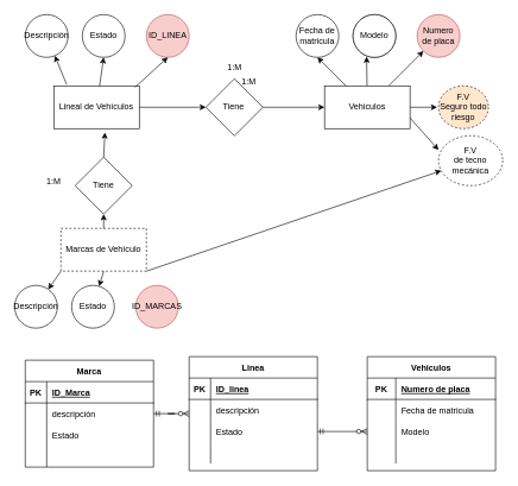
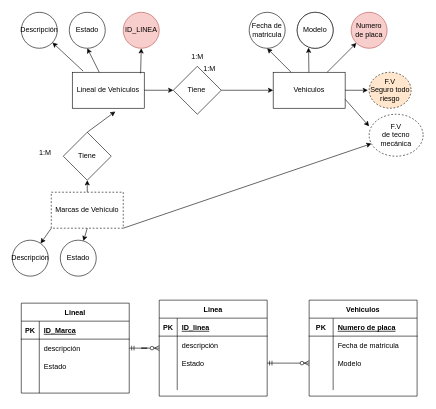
  <mxCell id="0" />
  <mxCell id="1" parent="0" />
  <mxCell id="2" value="Tiene&amp;nbsp;" style="rhombus;whiteSpace=wrap;html=1;" vertex="1" parent="1"><mxGeometry x="288.5" y="110" width="80" height="80" as="geometry" /></mxCell>
  <mxCell id="3" value="Tiene" style="rhombus;whiteSpace=wrap;html=1;" vertex="1" parent="1"><mxGeometry x="105" y="220" width="80" height="80" as="geometry" /></mxCell>
  <mxCell id="4" value="Estado" style="ellipse;whiteSpace=wrap;html=1;aspect=fixed;" vertex="1" parent="1"><mxGeometry x="115" y="20" width="60" height="60" as="geometry" /></mxCell>
  <mxCell id="5" value="ID_LINEA" style="ellipse;whiteSpace=wrap;html=1;aspect=fixed;fillColor=#f8cecc;strokeColor=#b85450;" vertex="1" parent="1"><mxGeometry x="205" y="20" width="60" height="60" as="geometry" /></mxCell>
  <mxCell id="6" value="Descripción" style="ellipse;whiteSpace=wrap;html=1;aspect=fixed;" vertex="1" parent="1"><mxGeometry x="35" y="20" width="60" height="60" as="geometry" /></mxCell>
- <mxCell id="7" value="Lineal de Vehículos" style="rounded=0;whiteSpace=wrap;html=1;" vertex="1" parent="1"><mxGeometry x="75" y="120" width="120" height="60" as="geometry" /></mxCell>
+ <mxCell id="7" value="Lineal de Vehículos" style="rounded=0;whiteSpace=wrap;html=1;" vertex="1" parent="1"><mxGeometry x="120" y="120" width="120" height="60" as="geometry" /></mxCell>
  <mxCell id="8" value="Marcas de Vehículo" style="rounded=0;whiteSpace=wrap;html=1;dashed=1;" vertex="1" parent="1"><mxGeometry x="85" y="320" width="120" height="60" as="geometry" /></mxCell>
  <mxCell id="9" value="Estado" style="ellipse;whiteSpace=wrap;html=1;aspect=fixed;" vertex="1" parent="1"><mxGeometry x="100" y="400" width="60" height="60" as="geometry" /></mxCell>
- <mxCell id="10" value="ID_MARCAS" style="ellipse;whiteSpace=wrap;html=1;aspect=fixed;fillColor=#f8cecc;strokeColor=#b85450;" vertex="1" parent="1"><mxGeometry x="190" y="400" width="60" height="60" as="geometry" /></mxCell>
  <mxCell id="11" value="Descripción" style="ellipse;whiteSpace=wrap;html=1;aspect=fixed;" vertex="1" parent="1"><mxGeometry x="20" y="400" width="60" height="60" as="geometry" /></mxCell>
  <mxCell id="12" value="Modelo" style="ellipse;whiteSpace=wrap;html=1;aspect=fixed;" vertex="1" parent="1"><mxGeometry x="495" y="20" width="60" height="60" as="geometry" /></mxCell>
  <mxCell id="13" value="Numero de placa" style="ellipse;whiteSpace=wrap;html=1;aspect=fixed;fillColor=#f8cecc;strokeColor=#b85450;" vertex="1" parent="1"><mxGeometry x="585" y="20" width="60" height="60" as="geometry" /></mxCell>
  <mxCell id="14" value="Fecha de matricula" style="ellipse;whiteSpace=wrap;html=1;aspect=fixed;" vertex="1" parent="1"><mxGeometry x="415" y="20" width="60" height="60" as="geometry" /></mxCell>
  <mxCell id="15" value="Vehiculos" style="rounded=0;whiteSpace=wrap;html=1;" vertex="1" parent="1"><mxGeometry x="455" y="120" width="120" height="60" as="geometry" /></mxCell>
  <mxCell id="16" value="Modelo" style="ellipse;whiteSpace=wrap;html=1;aspect=fixed;" vertex="1" parent="1"><mxGeometry x="495" y="20" width="60" height="60" as="geometry" /></mxCell>
  <mxCell id="17" value="" style="endArrow=classic;html=1;rounded=0;exitX=0.95;exitY=0.033;exitDx=0;exitDy=0;exitPerimeter=0;entryX=0.5;entryY=1;entryDx=0;entryDy=0;" edge="1" parent="1" source="7" target="5"><mxGeometry width="50" height="50" relative="1" as="geometry"><mxPoint x="315" y="230" as="sourcePoint" /><mxPoint x="365" y="180" as="targetPoint" /></mxGeometry></mxCell>
  <mxCell id="18" value="" style="endArrow=classic;html=1;rounded=0;entryX=0.5;entryY=1;entryDx=0;entryDy=0;" edge="1" parent="1" source="7" target="4"><mxGeometry width="50" height="50" relative="1" as="geometry"><mxPoint x="315" y="230" as="sourcePoint" /><mxPoint x="365" y="180" as="targetPoint" /></mxGeometry></mxCell>
  <mxCell id="19" value="" style="endArrow=classic;html=1;rounded=0;exitX=0.15;exitY=-0.033;exitDx=0;exitDy=0;exitPerimeter=0;" edge="1" parent="1" source="7" target="6"><mxGeometry width="50" height="50" relative="1" as="geometry"><mxPoint x="315" y="230" as="sourcePoint" /><mxPoint x="365" y="180" as="targetPoint" /></mxGeometry></mxCell>
  <mxCell id="20" value="" style="endArrow=classic;html=1;rounded=0;exitX=0.75;exitY=0;exitDx=0;exitDy=0;" edge="1" parent="1" source="15" target="13"><mxGeometry width="50" height="50" relative="1" as="geometry"><mxPoint x="315" y="230" as="sourcePoint" /><mxPoint x="365" y="180" as="targetPoint" /></mxGeometry></mxCell>
  <mxCell id="21" value="" style="endArrow=classic;html=1;rounded=0;entryX=0.317;entryY=0.983;entryDx=0;entryDy=0;entryPerimeter=0;" edge="1" parent="1" source="15" target="16"><mxGeometry width="50" height="50" relative="1" as="geometry"><mxPoint x="315" y="230" as="sourcePoint" /><mxPoint x="365" y="180" as="targetPoint" /></mxGeometry></mxCell>
  <mxCell id="22" value="" style="endArrow=classic;html=1;rounded=0;" edge="1" parent="1" source="15"><mxGeometry width="50" height="50" relative="1" as="geometry"><mxPoint x="395" y="130" as="sourcePoint" /><mxPoint x="445" y="80" as="targetPoint" /></mxGeometry></mxCell>
  <mxCell id="23" value="" style="endArrow=classic;html=1;rounded=0;entryX=-0.033;entryY=0.667;entryDx=0;entryDy=0;entryPerimeter=0;" edge="1" parent="1" source="15"><mxGeometry width="50" height="50" relative="1" as="geometry"><mxPoint x="315" y="230" as="sourcePoint" /><mxPoint x="613.02" y="150.02" as="targetPoint" /></mxGeometry></mxCell>
  <mxCell id="24" value="" style="endArrow=classic;html=1;rounded=0;entryX=0;entryY=0.333;entryDx=0;entryDy=0;entryPerimeter=0;exitX=1;exitY=0.75;exitDx=0;exitDy=0;" edge="1" parent="1" source="15"><mxGeometry width="50" height="50" relative="1" as="geometry"><mxPoint x="315" y="230" as="sourcePoint" /><mxPoint x="615" y="209.98" as="targetPoint" /></mxGeometry></mxCell>
  <mxCell id="25" value="" style="endArrow=classic;html=1;rounded=0;exitX=1;exitY=1;exitDx=0;exitDy=0;" edge="1" parent="1" source="8" target="35"><mxGeometry width="50" height="50" relative="1" as="geometry"><mxPoint x="315" y="340" as="sourcePoint" /><mxPoint x="365" y="290" as="targetPoint" /></mxGeometry></mxCell>
  <mxCell id="26" value="" style="endArrow=classic;html=1;rounded=0;exitX=0.5;exitY=1;exitDx=0;exitDy=0;" edge="1" parent="1" source="8" target="9"><mxGeometry width="50" height="50" relative="1" as="geometry"><mxPoint x="315" y="340" as="sourcePoint" /><mxPoint x="365" y="290" as="targetPoint" /></mxGeometry></mxCell>
  <mxCell id="27" value="" style="endArrow=classic;html=1;rounded=0;exitX=0;exitY=1;exitDx=0;exitDy=0;" edge="1" parent="1" source="8" target="11"><mxGeometry width="50" height="50" relative="1" as="geometry"><mxPoint x="315" y="340" as="sourcePoint" /><mxPoint x="365" y="290" as="targetPoint" /></mxGeometry></mxCell>
  <mxCell id="28" value="" style="endArrow=classic;html=1;rounded=0;exitX=0.5;exitY=0;exitDx=0;exitDy=0;entryX=0.598;entryY=1.091;entryDx=0;entryDy=0;entryPerimeter=0;" edge="1" parent="1" source="3" target="7"><mxGeometry width="50" height="50" relative="1" as="geometry"><mxPoint x="385" y="300" as="sourcePoint" /><mxPoint x="435" y="250" as="targetPoint" /></mxGeometry></mxCell>
  <mxCell id="29" value="" style="endArrow=classic;html=1;rounded=0;exitX=0.5;exitY=0;exitDx=0;exitDy=0;entryX=0.5;entryY=1;entryDx=0;entryDy=0;" edge="1" parent="1" source="8" target="3"><mxGeometry width="50" height="50" relative="1" as="geometry"><mxPoint x="385" y="300" as="sourcePoint" /><mxPoint x="435" y="250" as="targetPoint" /></mxGeometry></mxCell>
  <mxCell id="30" value="" style="endArrow=classic;html=1;rounded=0;exitX=1;exitY=0.5;exitDx=0;exitDy=0;entryX=0;entryY=0.5;entryDx=0;entryDy=0;" edge="1" parent="1" source="7" target="2"><mxGeometry width="50" height="50" relative="1" as="geometry"><mxPoint x="155" y="230" as="sourcePoint" /><mxPoint x="156.76" y="195.46" as="targetPoint" /></mxGeometry></mxCell>
  <mxCell id="31" value="" style="endArrow=classic;html=1;rounded=0;exitX=1;exitY=0.5;exitDx=0;exitDy=0;entryX=0;entryY=0.5;entryDx=0;entryDy=0;" edge="1" parent="1" source="2" target="15"><mxGeometry width="50" height="50" relative="1" as="geometry"><mxPoint x="165" y="240" as="sourcePoint" /><mxPoint x="166.76" y="205.46" as="targetPoint" /></mxGeometry></mxCell>
  <mxCell id="32" value="1:M" style="text;html=1;strokeColor=none;fillColor=none;align=center;verticalAlign=middle;whiteSpace=wrap;rounded=0;" vertex="1" parent="1"><mxGeometry x="298.5" y="80" width="60" height="30" as="geometry" /></mxCell>
  <mxCell id="33" value="1:M" style="text;html=1;strokeColor=none;fillColor=none;align=center;verticalAlign=middle;whiteSpace=wrap;rounded=0;" vertex="1" parent="1"><mxGeometry x="45" y="240" width="60" height="30" as="geometry" /></mxCell>
  <mxCell id="34" value="F.V&lt;br&gt;Seguro todo riesgo" style="ellipse;whiteSpace=wrap;html=1;align=center;dashed=1;fillColor=#ffe6cc;" vertex="1" parent="1"><mxGeometry x="615" y="120" width="70" height="60" as="geometry" /></mxCell>
  <mxCell id="35" value="F.V&lt;br&gt;de tecno mecánica" style="ellipse;whiteSpace=wrap;html=1;align=center;dashed=1;" vertex="1" parent="1"><mxGeometry x="615" y="190" width="90" height="70" as="geometry" /></mxCell>
- <mxCell id="36" value="Marca" style="shape=table;startSize=30;container=1;collapsible=1;childLayout=tableLayout;fixedRows=1;rowLines=0;fontStyle=1;align=center;resizeLast=1;" vertex="1" parent="1"><mxGeometry x="35" y="505" width="180" height="150" as="geometry" /></mxCell>
+ <mxCell id="36" value="Lineal" style="shape=table;startSize=30;container=1;collapsible=1;childLayout=tableLayout;fixedRows=1;rowLines=0;fontStyle=1;align=center;resizeLast=1;" vertex="1" parent="1"><mxGeometry x="35" y="505" width="180" height="150" as="geometry" /></mxCell>
  <mxCell id="37" value="" style="shape=tableRow;horizontal=0;startSize=0;swimlaneHead=0;swimlaneBody=0;fillColor=none;collapsible=0;dropTarget=0;points=[[0,0.5],[1,0.5]];portConstraint=eastwest;top=0;left=0;right=0;bottom=1;" vertex="1" parent="36"><mxGeometry y="30" width="180" height="30" as="geometry" /></mxCell>
  <mxCell id="38" value="PK" style="shape=partialRectangle;connectable=0;fillColor=none;top=0;left=0;bottom=0;right=0;fontStyle=1;overflow=hidden;" vertex="1" parent="37"><mxGeometry width="30" height="30" as="geometry"><mxRectangle width="30" height="30" as="alternateBounds" /></mxGeometry></mxCell>
  <mxCell id="39" value="ID_Marca" style="shape=partialRectangle;connectable=0;fillColor=none;top=0;left=0;bottom=0;right=0;align=left;spacingLeft=6;fontStyle=5;overflow=hidden;" vertex="1" parent="37"><mxGeometry x="30" width="150" height="30" as="geometry"><mxRectangle width="150" height="30" as="alternateBounds" /></mxGeometry></mxCell>
  <mxCell id="40" value="" style="shape=tableRow;horizontal=0;startSize=0;swimlaneHead=0;swimlaneBody=0;fillColor=none;collapsible=0;dropTarget=0;points=[[0,0.5],[1,0.5]];portConstraint=eastwest;top=0;left=0;right=0;bottom=0;" vertex="1" parent="36"><mxGeometry y="60" width="180" height="30" as="geometry" /></mxCell>
  <mxCell id="41" value="" style="shape=partialRectangle;connectable=0;fillColor=none;top=0;left=0;bottom=0;right=0;editable=1;overflow=hidden;" vertex="1" parent="40"><mxGeometry width="30" height="30" as="geometry"><mxRectangle width="30" height="30" as="alternateBounds" /></mxGeometry></mxCell>
  <mxCell id="42" value="descripción" style="shape=partialRectangle;connectable=0;fillColor=none;top=0;left=0;bottom=0;right=0;align=left;spacingLeft=6;overflow=hidden;" vertex="1" parent="40"><mxGeometry x="30" width="150" height="30" as="geometry"><mxRectangle width="150" height="30" as="alternateBounds" /></mxGeometry></mxCell>
  <mxCell id="43" value="" style="shape=tableRow;horizontal=0;startSize=0;swimlaneHead=0;swimlaneBody=0;fillColor=none;collapsible=0;dropTarget=0;points=[[0,0.5],[1,0.5]];portConstraint=eastwest;top=0;left=0;right=0;bottom=0;" vertex="1" parent="36"><mxGeometry y="90" width="180" height="30" as="geometry" /></mxCell>
  <mxCell id="44" value="" style="shape=partialRectangle;connectable=0;fillColor=none;top=0;left=0;bottom=0;right=0;editable=1;overflow=hidden;" vertex="1" parent="43"><mxGeometry width="30" height="30" as="geometry"><mxRectangle width="30" height="30" as="alternateBounds" /></mxGeometry></mxCell>
  <mxCell id="45" value="Estado" style="shape=partialRectangle;connectable=0;fillColor=none;top=0;left=0;bottom=0;right=0;align=left;spacingLeft=6;overflow=hidden;" vertex="1" parent="43"><mxGeometry x="30" width="150" height="30" as="geometry"><mxRectangle width="150" height="30" as="alternateBounds" /></mxGeometry></mxCell>
  <mxCell id="46" value="" style="shape=tableRow;horizontal=0;startSize=0;swimlaneHead=0;swimlaneBody=0;fillColor=none;collapsible=0;dropTarget=0;points=[[0,0.5],[1,0.5]];portConstraint=eastwest;top=0;left=0;right=0;bottom=0;" vertex="1" parent="36"><mxGeometry y="120" width="180" height="30" as="geometry" /></mxCell>
  <mxCell id="47" value="" style="shape=partialRectangle;connectable=0;fillColor=none;top=0;left=0;bottom=0;right=0;editable=1;overflow=hidden;" vertex="1" parent="46"><mxGeometry width="30" height="30" as="geometry"><mxRectangle width="30" height="30" as="alternateBounds" /></mxGeometry></mxCell>
  <mxCell id="48" value="" style="shape=partialRectangle;connectable=0;fillColor=none;top=0;left=0;bottom=0;right=0;align=left;spacingLeft=6;overflow=hidden;" vertex="1" parent="46"><mxGeometry x="30" width="150" height="30" as="geometry"><mxRectangle width="150" height="30" as="alternateBounds" /></mxGeometry></mxCell>
  <mxCell id="49" value="1:M" style="text;html=1;strokeColor=none;fillColor=none;align=center;verticalAlign=middle;whiteSpace=wrap;rounded=0;" vertex="1" parent="1"><mxGeometry x="318.5" y="100" width="60" height="30" as="geometry" /></mxCell>
  <mxCell id="50" value="Linea" style="shape=table;startSize=30;container=1;collapsible=1;childLayout=tableLayout;fixedRows=1;rowLines=0;fontStyle=1;align=center;resizeLast=1;" vertex="1" parent="1"><mxGeometry x="265" y="500" width="180" height="160" as="geometry" /></mxCell>
  <mxCell id="51" value="" style="shape=tableRow;horizontal=0;startSize=0;swimlaneHead=0;swimlaneBody=0;fillColor=none;collapsible=0;dropTarget=0;points=[[0,0.5],[1,0.5]];portConstraint=eastwest;top=0;left=0;right=0;bottom=1;" vertex="1" parent="50"><mxGeometry y="30" width="180" height="30" as="geometry" /></mxCell>
  <mxCell id="52" value="PK" style="shape=partialRectangle;connectable=0;fillColor=none;top=0;left=0;bottom=0;right=0;fontStyle=1;overflow=hidden;" vertex="1" parent="51"><mxGeometry width="30" height="30" as="geometry"><mxRectangle width="30" height="30" as="alternateBounds" /></mxGeometry></mxCell>
  <mxCell id="53" value="ID_linea" style="shape=partialRectangle;connectable=0;fillColor=none;top=0;left=0;bottom=0;right=0;align=left;spacingLeft=6;fontStyle=5;overflow=hidden;" vertex="1" parent="51"><mxGeometry x="30" width="150" height="30" as="geometry"><mxRectangle width="150" height="30" as="alternateBounds" /></mxGeometry></mxCell>
  <mxCell id="54" value="" style="shape=tableRow;horizontal=0;startSize=0;swimlaneHead=0;swimlaneBody=0;fillColor=none;collapsible=0;dropTarget=0;points=[[0,0.5],[1,0.5]];portConstraint=eastwest;top=0;left=0;right=0;bottom=0;" vertex="1" parent="50"><mxGeometry y="60" width="180" height="30" as="geometry" /></mxCell>
  <mxCell id="55" value="" style="shape=partialRectangle;connectable=0;fillColor=none;top=0;left=0;bottom=0;right=0;editable=1;overflow=hidden;" vertex="1" parent="54"><mxGeometry width="30" height="30" as="geometry"><mxRectangle width="30" height="30" as="alternateBounds" /></mxGeometry></mxCell>
  <mxCell id="56" value="descripción" style="shape=partialRectangle;connectable=0;fillColor=none;top=0;left=0;bottom=0;right=0;align=left;spacingLeft=6;overflow=hidden;" vertex="1" parent="54"><mxGeometry x="30" width="150" height="30" as="geometry"><mxRectangle width="150" height="30" as="alternateBounds" /></mxGeometry></mxCell>
  <mxCell id="57" value="" style="shape=tableRow;horizontal=0;startSize=0;swimlaneHead=0;swimlaneBody=0;fillColor=none;collapsible=0;dropTarget=0;points=[[0,0.5],[1,0.5]];portConstraint=eastwest;top=0;left=0;right=0;bottom=0;" vertex="1" parent="50"><mxGeometry y="90" width="180" height="30" as="geometry" /></mxCell>
  <mxCell id="58" value="" style="shape=partialRectangle;connectable=0;fillColor=none;top=0;left=0;bottom=0;right=0;editable=1;overflow=hidden;" vertex="1" parent="57"><mxGeometry width="30" height="30" as="geometry"><mxRectangle width="30" height="30" as="alternateBounds" /></mxGeometry></mxCell>
  <mxCell id="59" value="Estado" style="shape=partialRectangle;connectable=0;fillColor=none;top=0;left=0;bottom=0;right=0;align=left;spacingLeft=6;overflow=hidden;" vertex="1" parent="57"><mxGeometry x="30" width="150" height="30" as="geometry"><mxRectangle width="150" height="30" as="alternateBounds" /></mxGeometry></mxCell>
  <mxCell id="60" value="" style="shape=tableRow;horizontal=0;startSize=0;swimlaneHead=0;swimlaneBody=0;fillColor=none;collapsible=0;dropTarget=0;points=[[0,0.5],[1,0.5]];portConstraint=eastwest;top=0;left=0;right=0;bottom=0;" vertex="1" parent="50"><mxGeometry y="120" width="180" height="30" as="geometry" /></mxCell>
  <mxCell id="61" value="" style="shape=partialRectangle;connectable=0;fillColor=none;top=0;left=0;bottom=0;right=0;editable=1;overflow=hidden;" vertex="1" parent="60"><mxGeometry width="30" height="30" as="geometry"><mxRectangle width="30" height="30" as="alternateBounds" /></mxGeometry></mxCell>
  <mxCell id="62" value="" style="shape=partialRectangle;connectable=0;fillColor=none;top=0;left=0;bottom=0;right=0;align=left;spacingLeft=6;overflow=hidden;" vertex="1" parent="60"><mxGeometry x="30" width="150" height="30" as="geometry"><mxRectangle width="150" height="30" as="alternateBounds" /></mxGeometry></mxCell>
  <mxCell id="63" value="Vehiculos" style="shape=table;startSize=30;container=1;collapsible=1;childLayout=tableLayout;fixedRows=1;rowLines=0;fontStyle=1;align=center;resizeLast=1;" vertex="1" parent="1"><mxGeometry x="515" y="500" width="180" height="160" as="geometry" /></mxCell>
  <mxCell id="64" value="" style="shape=tableRow;horizontal=0;startSize=0;swimlaneHead=0;swimlaneBody=0;fillColor=none;collapsible=0;dropTarget=0;points=[[0,0.5],[1,0.5]];portConstraint=eastwest;top=0;left=0;right=0;bottom=1;" vertex="1" parent="63"><mxGeometry y="30" width="180" height="30" as="geometry" /></mxCell>
  <mxCell id="65" value="PK" style="shape=partialRectangle;connectable=0;fillColor=none;top=0;left=0;bottom=0;right=0;fontStyle=1;overflow=hidden;" vertex="1" parent="64"><mxGeometry width="40" height="30" as="geometry"><mxRectangle width="40" height="30" as="alternateBounds" /></mxGeometry></mxCell>
  <mxCell id="66" value="Numero de placa" style="shape=partialRectangle;connectable=0;fillColor=none;top=0;left=0;bottom=0;right=0;align=left;spacingLeft=6;fontStyle=5;overflow=hidden;" vertex="1" parent="64"><mxGeometry x="40" width="140" height="30" as="geometry"><mxRectangle width="140" height="30" as="alternateBounds" /></mxGeometry></mxCell>
  <mxCell id="67" value="" style="shape=tableRow;horizontal=0;startSize=0;swimlaneHead=0;swimlaneBody=0;fillColor=none;collapsible=0;dropTarget=0;points=[[0,0.5],[1,0.5]];portConstraint=eastwest;top=0;left=0;right=0;bottom=0;" vertex="1" parent="63"><mxGeometry y="60" width="180" height="30" as="geometry" /></mxCell>
  <mxCell id="68" value="" style="shape=partialRectangle;connectable=0;fillColor=none;top=0;left=0;bottom=0;right=0;editable=1;overflow=hidden;" vertex="1" parent="67"><mxGeometry width="40" height="30" as="geometry"><mxRectangle width="40" height="30" as="alternateBounds" /></mxGeometry></mxCell>
  <mxCell id="69" value="Fecha de matricula" style="shape=partialRectangle;connectable=0;fillColor=none;top=0;left=0;bottom=0;right=0;align=left;spacingLeft=6;overflow=hidden;" vertex="1" parent="67"><mxGeometry x="40" width="140" height="30" as="geometry"><mxRectangle width="140" height="30" as="alternateBounds" /></mxGeometry></mxCell>
  <mxCell id="70" value="" style="shape=tableRow;horizontal=0;startSize=0;swimlaneHead=0;swimlaneBody=0;fillColor=none;collapsible=0;dropTarget=0;points=[[0,0.5],[1,0.5]];portConstraint=eastwest;top=0;left=0;right=0;bottom=0;" vertex="1" parent="63"><mxGeometry y="90" width="180" height="30" as="geometry" /></mxCell>
  <mxCell id="71" value="" style="shape=partialRectangle;connectable=0;fillColor=none;top=0;left=0;bottom=0;right=0;editable=1;overflow=hidden;" vertex="1" parent="70"><mxGeometry width="40" height="30" as="geometry"><mxRectangle width="40" height="30" as="alternateBounds" /></mxGeometry></mxCell>
  <mxCell id="72" value="Modelo" style="shape=partialRectangle;connectable=0;fillColor=none;top=0;left=0;bottom=0;right=0;align=left;spacingLeft=6;overflow=hidden;" vertex="1" parent="70"><mxGeometry x="40" width="140" height="30" as="geometry"><mxRectangle width="140" height="30" as="alternateBounds" /></mxGeometry></mxCell>
  <mxCell id="73" value="" style="shape=tableRow;horizontal=0;startSize=0;swimlaneHead=0;swimlaneBody=0;fillColor=none;collapsible=0;dropTarget=0;points=[[0,0.5],[1,0.5]];portConstraint=eastwest;top=0;left=0;right=0;bottom=0;" vertex="1" parent="63"><mxGeometry y="120" width="180" height="30" as="geometry" /></mxCell>
  <mxCell id="74" value="" style="shape=partialRectangle;connectable=0;fillColor=none;top=0;left=0;bottom=0;right=0;editable=1;overflow=hidden;" vertex="1" parent="73"><mxGeometry width="40" height="30" as="geometry"><mxRectangle width="40" height="30" as="alternateBounds" /></mxGeometry></mxCell>
  <mxCell id="75" value="" style="shape=partialRectangle;connectable=0;fillColor=none;top=0;left=0;bottom=0;right=0;align=left;spacingLeft=6;overflow=hidden;" vertex="1" parent="73"><mxGeometry x="40" width="140" height="30" as="geometry"><mxRectangle width="140" height="30" as="alternateBounds" /></mxGeometry></mxCell>
  <mxCell id="76" value="" style="edgeStyle=entityRelationEdgeStyle;fontSize=12;html=1;endArrow=ERzeroToMany;startArrow=ERmandOne;rounded=0;exitX=1;exitY=0.5;exitDx=0;exitDy=0;" edge="1" parent="1" source="40"><mxGeometry width="100" height="100" relative="1" as="geometry"><mxPoint x="345" y="660" as="sourcePoint" /><mxPoint x="265" y="580" as="targetPoint" /></mxGeometry></mxCell>
  <mxCell id="77" value="" style="edgeStyle=entityRelationEdgeStyle;fontSize=12;html=1;endArrow=ERzeroToMany;startArrow=ERmandOne;rounded=0;exitX=1;exitY=0.5;exitDx=0;exitDy=0;entryX=0;entryY=0.5;entryDx=0;entryDy=0;" edge="1" parent="1" source="57" target="70"><mxGeometry width="100" height="100" relative="1" as="geometry"><mxPoint x="345" y="660" as="sourcePoint" /><mxPoint x="445" y="560" as="targetPoint" /></mxGeometry></mxCell>
